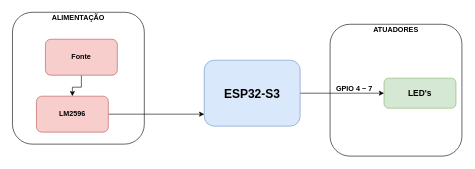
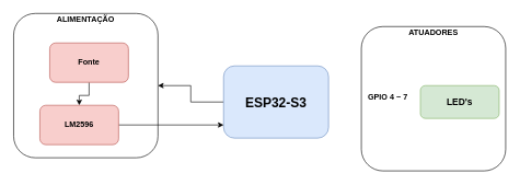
  <mxCell id="0" />
  <mxCell id="1" parent="0" />
  <mxCell id="2" value="&lt;b&gt;ALIMENTAÇÃO&lt;/b&gt;&lt;br&gt;&lt;div&gt;&lt;b&gt;&lt;br&gt;&lt;/b&gt;&lt;/div&gt;&lt;div&gt;&lt;b&gt;&lt;br&gt;&lt;/b&gt;&lt;/div&gt;&lt;div&gt;&lt;b&gt;&lt;br&gt;&lt;/b&gt;&lt;/div&gt;&lt;div&gt;&lt;b&gt;&lt;br&gt;&lt;/b&gt;&lt;/div&gt;&lt;div&gt;&lt;b&gt;&lt;br&gt;&lt;/b&gt;&lt;/div&gt;&lt;div&gt;&lt;b&gt;&lt;br&gt;&lt;/b&gt;&lt;/div&gt;&lt;div&gt;&lt;b&gt;&lt;br&gt;&lt;/b&gt;&lt;/div&gt;&lt;div&gt;&lt;b&gt;&lt;br&gt;&lt;/b&gt;&lt;/div&gt;&lt;div&gt;&lt;b&gt;&lt;br&gt;&lt;/b&gt;&lt;/div&gt;&lt;div&gt;&lt;b&gt;&lt;br&gt;&lt;/b&gt;&lt;/div&gt;&lt;div&gt;&lt;b&gt;&lt;br&gt;&lt;/b&gt;&lt;/div&gt;&lt;div&gt;&lt;b&gt;&lt;br&gt;&lt;/b&gt;&lt;/div&gt;&lt;div&gt;&lt;b&gt;&lt;br&gt;&lt;/b&gt;&lt;/div&gt;&lt;div&gt;&lt;b&gt;&lt;br&gt;&lt;/b&gt;&lt;/div&gt;" style="whiteSpace=wrap;html=1;aspect=fixed;rounded=1;" parent="1" vertex="1"><mxGeometry x="20" y="20" width="220" height="220" as="geometry" /></mxCell>
  <mxCell id="3" value="&lt;b&gt;ATUADORES&lt;/b&gt;&lt;div&gt;&lt;b&gt;&lt;br&gt;&lt;/b&gt;&lt;/div&gt;&lt;div&gt;&lt;b&gt;&lt;br&gt;&lt;/b&gt;&lt;/div&gt;&lt;div&gt;&lt;b&gt;&lt;br&gt;&lt;/b&gt;&lt;/div&gt;&lt;div&gt;&lt;b&gt;&lt;br&gt;&lt;/b&gt;&lt;/div&gt;&lt;div&gt;&lt;b&gt;&lt;br&gt;&lt;/b&gt;&lt;/div&gt;&lt;div&gt;&lt;b&gt;&lt;br&gt;&lt;/b&gt;&lt;/div&gt;&lt;div&gt;&lt;b&gt;&lt;br&gt;&lt;/b&gt;&lt;/div&gt;&lt;div&gt;&lt;b&gt;&lt;br&gt;&lt;/b&gt;&lt;/div&gt;&lt;div&gt;&lt;b&gt;&lt;br&gt;&lt;/b&gt;&lt;/div&gt;&lt;div&gt;&lt;b&gt;&lt;br&gt;&lt;/b&gt;&lt;/div&gt;&lt;div&gt;&lt;b&gt;&lt;br&gt;&lt;/b&gt;&lt;/div&gt;&lt;div&gt;&lt;b&gt;&lt;br&gt;&lt;/b&gt;&lt;/div&gt;&lt;div&gt;&lt;b&gt;&lt;br&gt;&lt;/b&gt;&lt;/div&gt;&lt;div&gt;&lt;b&gt;&lt;br&gt;&lt;/b&gt;&lt;/div&gt;" style="whiteSpace=wrap;html=1;aspect=fixed;rounded=1;" parent="1" vertex="1"><mxGeometry x="550" y="40" width="220" height="220" as="geometry" /></mxCell>
  <mxCell id="4" value="&lt;div&gt;&lt;span style=&quot;font-size: 14px;&quot;&gt;&lt;b&gt;LED's&lt;/b&gt;&lt;/span&gt;&lt;/div&gt;" style="rounded=1;whiteSpace=wrap;html=1;fillColor=#d5e8d4;strokeColor=#82b366;" parent="1" vertex="1"><mxGeometry x="640" y="130" width="120" height="50" as="geometry" /></mxCell>
- <mxCell id="5" value="" style="edgeStyle=orthogonalEdgeStyle;rounded=0;orthogonalLoop=1;jettySize=auto;html=1;" edge="1" parent="1" source="6" target="4"><mxGeometry relative="1" as="geometry" /></mxCell>
+ <mxCell id="5" value="" style="edgeStyle=orthogonalEdgeStyle;rounded=0;orthogonalLoop=1;jettySize=auto;html=1;" edge="1" parent="1" source="6" target="2"><mxGeometry relative="1" as="geometry" /></mxCell>
  <mxCell id="6" value="&lt;b&gt;&lt;font style=&quot;font-size: 20px;&quot;&gt;ESP32-S3&lt;/font&gt;&lt;/b&gt;" style="rounded=1;whiteSpace=wrap;html=1;fillColor=#dae8fc;strokeColor=#6c8ebf;" parent="1" vertex="1"><mxGeometry x="340" y="100" width="160" height="110" as="geometry" /></mxCell>
  <mxCell id="7" style="edgeStyle=orthogonalEdgeStyle;rounded=0;orthogonalLoop=1;jettySize=auto;html=1;entryX=0.5;entryY=0;entryDx=0;entryDy=0;" parent="1" source="8" target="10" edge="1"><mxGeometry relative="1" as="geometry" /></mxCell>
  <mxCell id="8" value="&lt;b&gt;Fonte&lt;/b&gt;" style="rounded=1;whiteSpace=wrap;html=1;fillColor=#f8cecc;strokeColor=#b85450;" parent="1" vertex="1"><mxGeometry x="75" y="65" width="120" height="60" as="geometry" /></mxCell>
  <mxCell id="9" style="edgeStyle=orthogonalEdgeStyle;rounded=0;orthogonalLoop=1;jettySize=auto;html=1;" parent="1" source="10" edge="1"><mxGeometry relative="1" as="geometry"><mxPoint x="340" y="190" as="targetPoint" /><Array as="points"><mxPoint x="340" y="190" /></Array></mxGeometry></mxCell>
  <mxCell id="10" value="&lt;b&gt;LM2596&lt;/b&gt;" style="rounded=1;whiteSpace=wrap;html=1;fillColor=#f8cecc;strokeColor=#b85450;" parent="1" vertex="1"><mxGeometry x="60" y="160" width="120" height="60" as="geometry" /></mxCell>
  <mxCell id="11" value="&lt;b&gt;GPIO 4 ~ 7&lt;/b&gt;&lt;div&gt;&lt;b&gt;&lt;br&gt;&lt;/b&gt;&lt;/div&gt;" style="text;html=1;align=center;verticalAlign=middle;resizable=0;points=[];autosize=1;strokeColor=none;fillColor=none;" vertex="1" parent="1"><mxGeometry x="550" y="135" width="80" height="40" as="geometry" /></mxCell>
